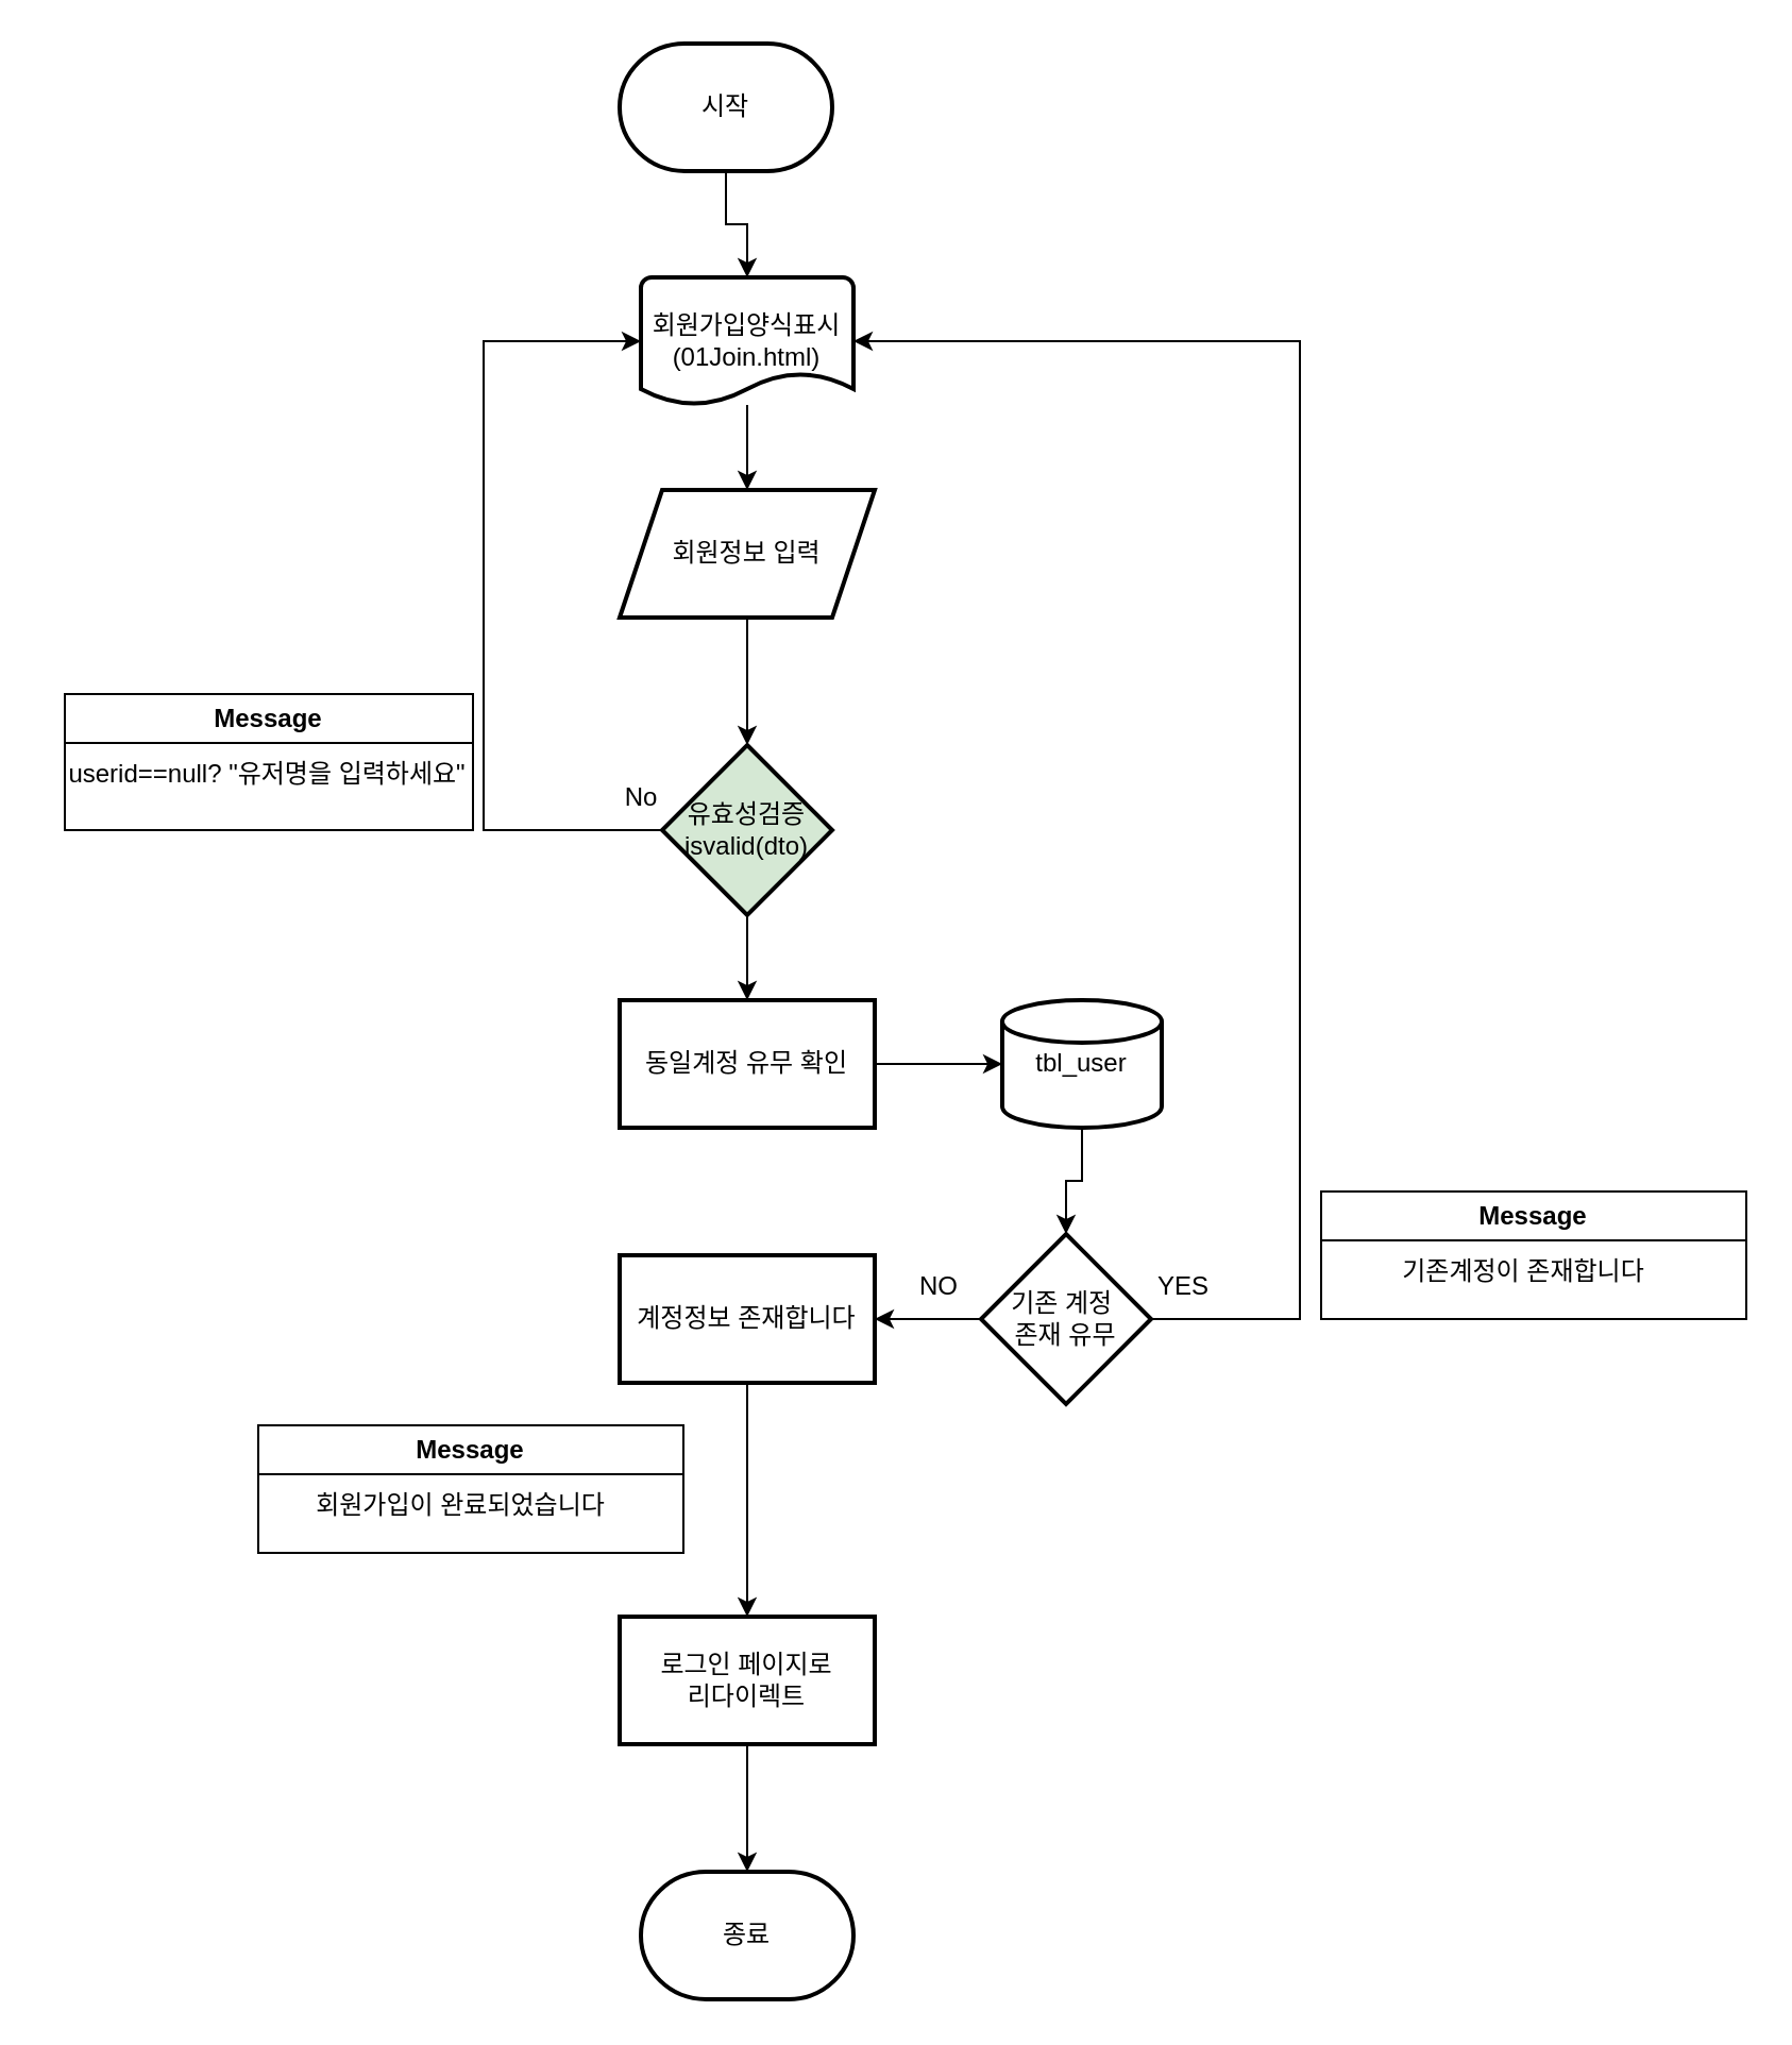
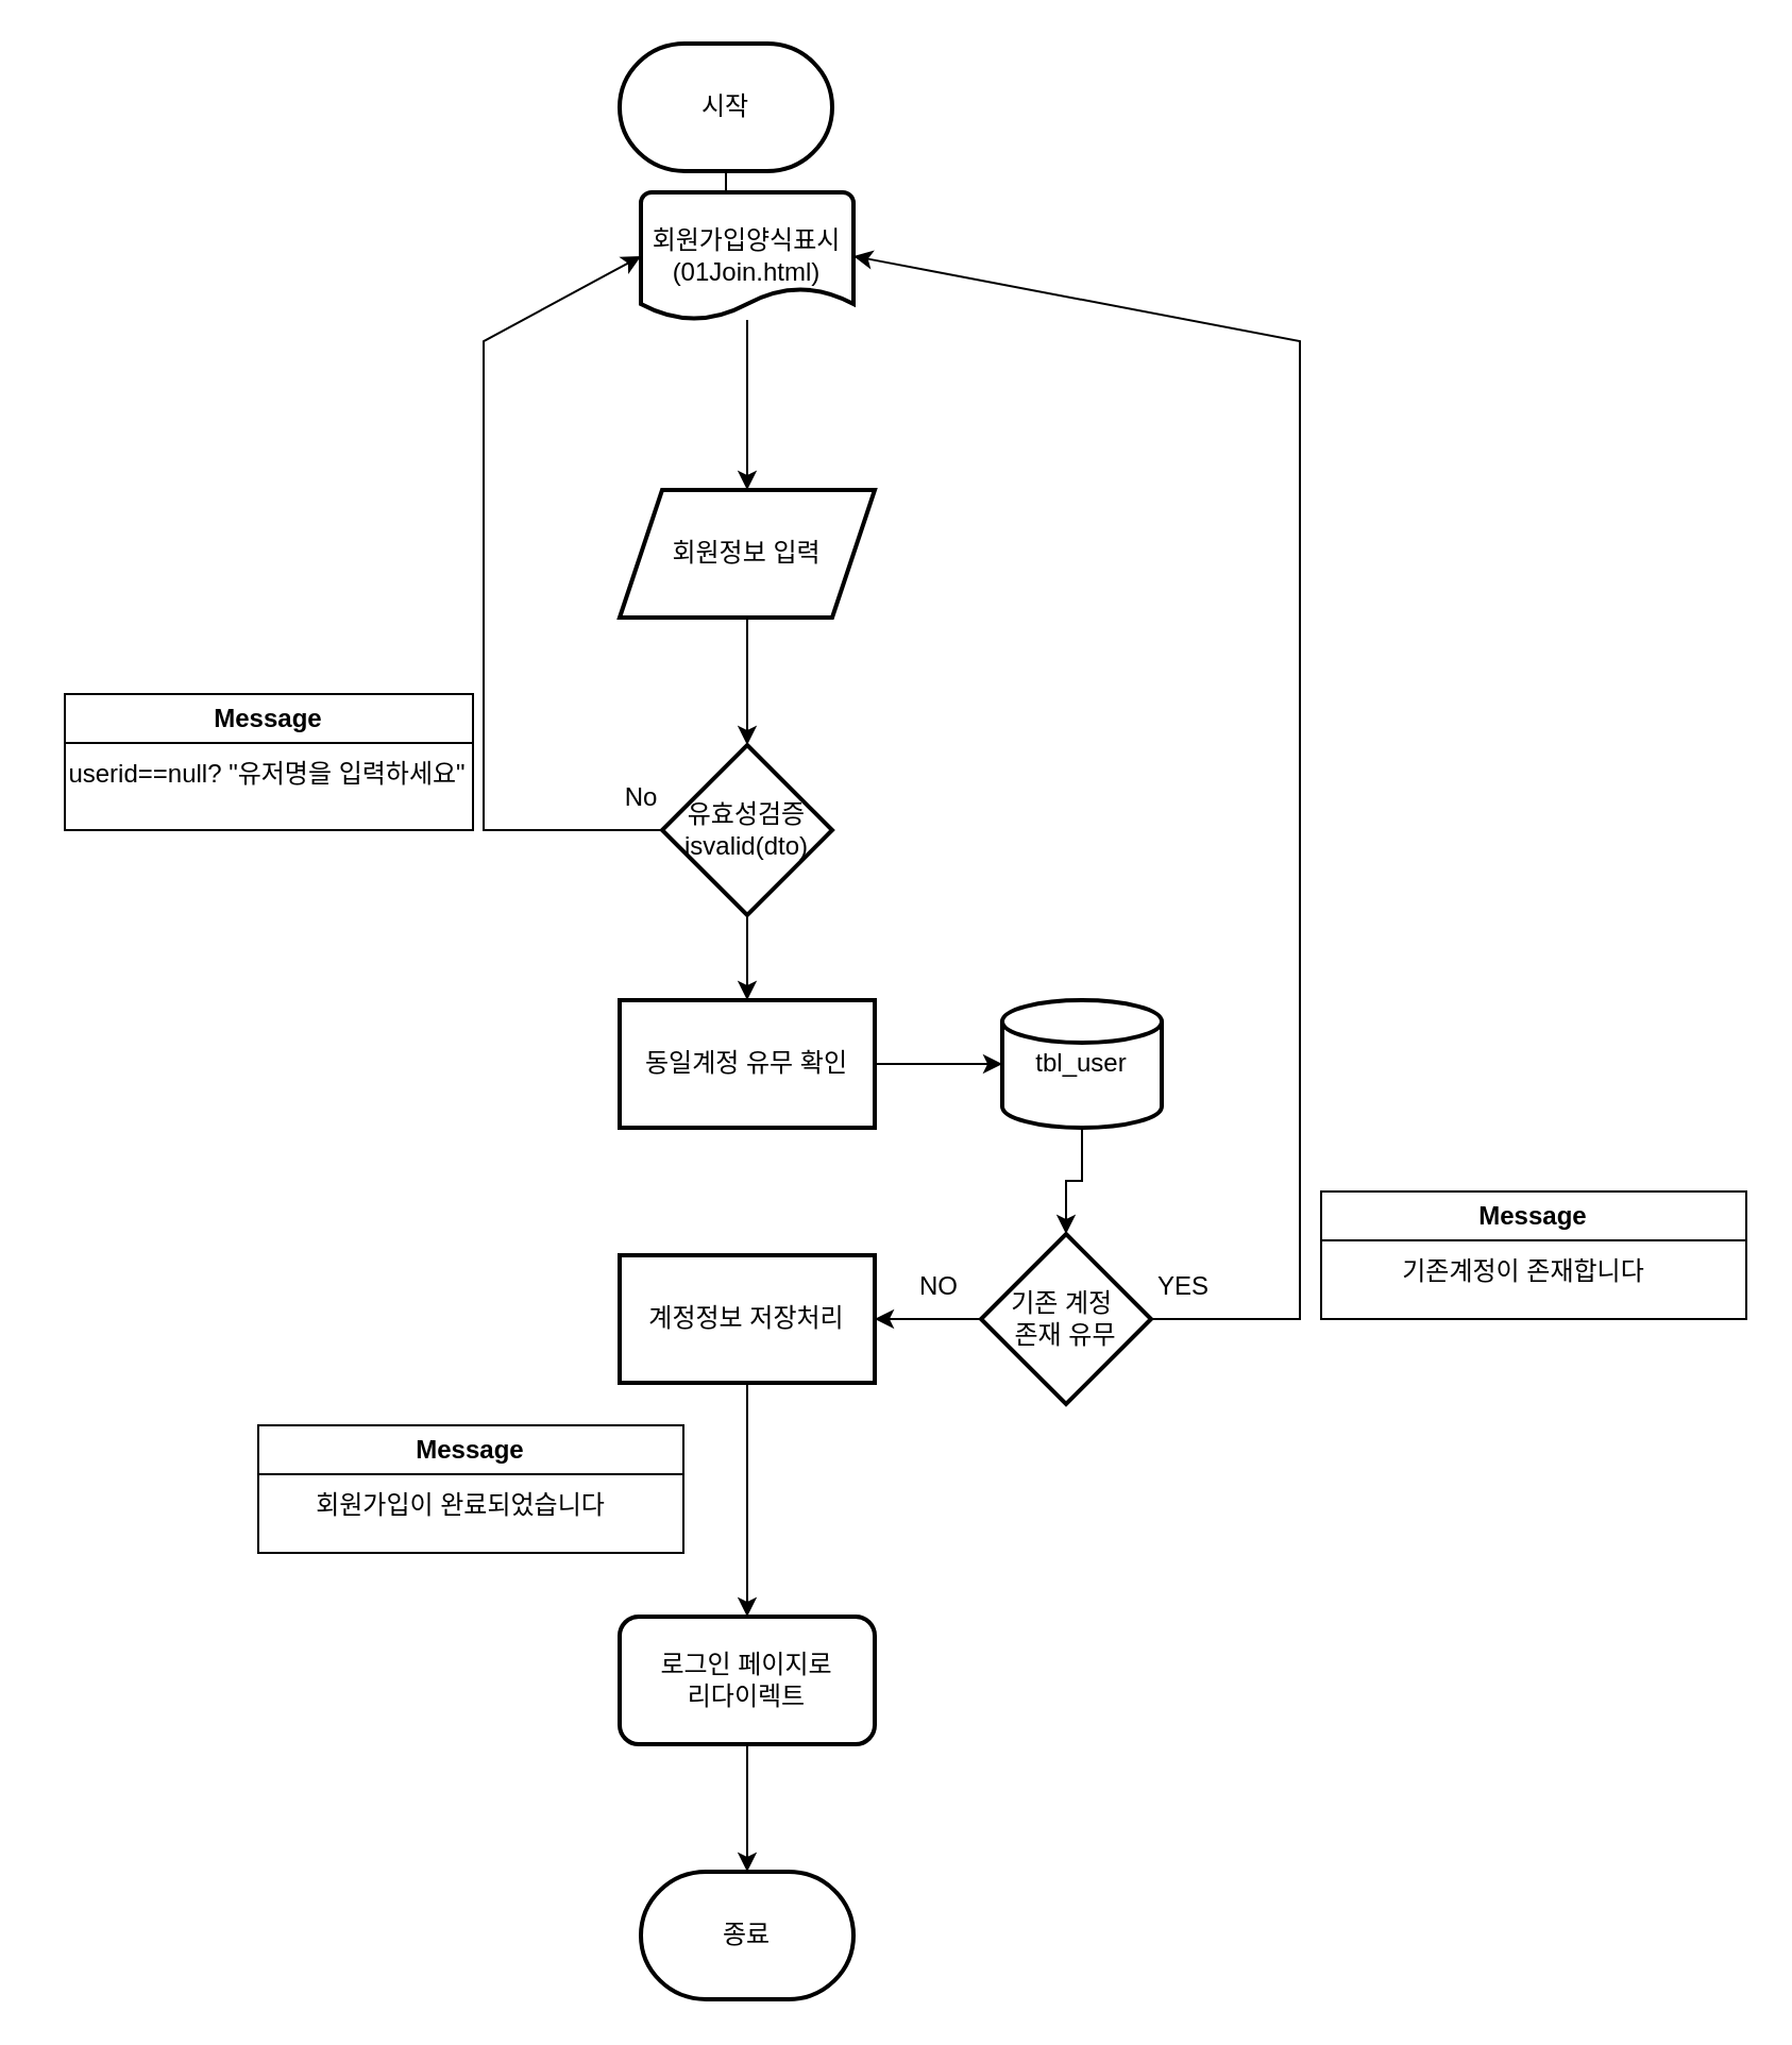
  <mxCell id="0" />
  <mxCell id="1" parent="0" />
  <mxCell id="2" value="" style="edgeStyle=orthogonalEdgeStyle;rounded=0;orthogonalLoop=1;jettySize=auto;html=1;" parent="1" source="3" target="5" edge="1"><mxGeometry relative="1" as="geometry" /></mxCell>
  <mxCell id="3" value="시작" style="strokeWidth=2;html=1;shape=mxgraph.flowchart.terminator;whiteSpace=wrap;" parent="1" vertex="1"><mxGeometry x="291" y="20" width="100" height="60" as="geometry" /></mxCell>
  <mxCell id="4" value="" style="edgeStyle=orthogonalEdgeStyle;rounded=0;orthogonalLoop=1;jettySize=auto;html=1;" parent="1" source="5" target="7" edge="1"><mxGeometry relative="1" as="geometry" /></mxCell>
- <mxCell id="5" value="&lt;div&gt;회원가입양식표시&lt;/div&gt;(01Join.html)" style="strokeWidth=2;html=1;shape=mxgraph.flowchart.document2;whiteSpace=wrap;size=0.25;" parent="1" vertex="1"><mxGeometry x="301" y="130" width="100" height="60" as="geometry" /></mxCell>
+ <mxCell id="5" value="&lt;div&gt;회원가입양식표시&lt;/div&gt;(01Join.html)" style="strokeWidth=2;html=1;shape=mxgraph.flowchart.document2;whiteSpace=wrap;size=0.25;" parent="1" vertex="1"><mxGeometry x="301" y="90" width="100" height="60" as="geometry" /></mxCell>
  <mxCell id="6" value="" style="edgeStyle=orthogonalEdgeStyle;rounded=0;orthogonalLoop=1;jettySize=auto;html=1;" parent="1" source="7" target="9" edge="1"><mxGeometry relative="1" as="geometry" /></mxCell>
  <mxCell id="7" value="회원정보 입력" style="shape=parallelogram;perimeter=parallelogramPerimeter;whiteSpace=wrap;html=1;fixedSize=1;strokeWidth=2;" parent="1" vertex="1"><mxGeometry x="291" y="230" width="120" height="60" as="geometry" /></mxCell>
  <mxCell id="8" value="" style="edgeStyle=orthogonalEdgeStyle;rounded=0;orthogonalLoop=1;jettySize=auto;html=1;" parent="1" source="9" target="15" edge="1"><mxGeometry relative="1" as="geometry" /></mxCell>
- <mxCell id="9" value="&lt;div&gt;유효성검증&lt;/div&gt;isvalid(dto)" style="rhombus;whiteSpace=wrap;html=1;strokeWidth=2;fillColor=#d5e8d4;" parent="1" vertex="1"><mxGeometry x="311" y="350" width="80" height="80" as="geometry" /></mxCell>
+ <mxCell id="9" value="&lt;div&gt;유효성검증&lt;/div&gt;isvalid(dto)" style="rhombus;whiteSpace=wrap;html=1;strokeWidth=2;" parent="1" vertex="1"><mxGeometry x="311" y="350" width="80" height="80" as="geometry" /></mxCell>
  <mxCell id="10" value="" style="endArrow=classic;html=1;rounded=0;exitX=0;exitY=0.5;exitDx=0;exitDy=0;entryX=0;entryY=0.5;entryDx=0;entryDy=0;entryPerimeter=0;" parent="1" source="9" target="5" edge="1"><mxGeometry width="50" height="50" relative="1" as="geometry"><mxPoint x="471" y="350" as="sourcePoint" /><mxPoint x="521" y="300" as="targetPoint" /><Array as="points"><mxPoint x="227" y="390" /><mxPoint x="227" y="160" /></Array></mxGeometry></mxCell>
  <mxCell id="11" value="No" style="text;html=1;align=center;verticalAlign=middle;resizable=0;points=[];autosize=1;strokeColor=none;fillColor=none;" parent="1" vertex="1"><mxGeometry x="281" y="360" width="40" height="30" as="geometry" /></mxCell>
  <mxCell id="12" value="Message" style="swimlane;whiteSpace=wrap;html=1;" parent="1" vertex="1"><mxGeometry x="30" y="326" width="192" height="64" as="geometry" /></mxCell>
  <mxCell id="13" value="userid==null? &quot;유저명을 입력하세요&quot;" style="text;html=1;align=center;verticalAlign=middle;resizable=0;points=[];autosize=1;strokeColor=none;fillColor=none;" parent="12" vertex="1"><mxGeometry x="-10" y="23" width="210" height="30" as="geometry" /></mxCell>
  <mxCell id="14" value="" style="edgeStyle=orthogonalEdgeStyle;rounded=0;orthogonalLoop=1;jettySize=auto;html=1;" parent="1" source="15" target="17" edge="1"><mxGeometry relative="1" as="geometry" /></mxCell>
  <mxCell id="15" value="동일계정 유무 확인" style="whiteSpace=wrap;html=1;strokeWidth=2;" parent="1" vertex="1"><mxGeometry x="291" y="470" width="120" height="60" as="geometry" /></mxCell>
  <mxCell id="16" value="" style="edgeStyle=orthogonalEdgeStyle;rounded=0;orthogonalLoop=1;jettySize=auto;html=1;" parent="1" source="17" target="19" edge="1"><mxGeometry relative="1" as="geometry" /></mxCell>
  <mxCell id="17" value="tbl_user" style="strokeWidth=2;html=1;shape=mxgraph.flowchart.database;whiteSpace=wrap;" parent="1" vertex="1"><mxGeometry x="471" y="470" width="75" height="60" as="geometry" /></mxCell>
  <mxCell id="18" value="" style="edgeStyle=orthogonalEdgeStyle;rounded=0;orthogonalLoop=1;jettySize=auto;html=1;" parent="1" source="19" target="25" edge="1"><mxGeometry relative="1" as="geometry" /></mxCell>
  <mxCell id="19" value="기존 계정&amp;nbsp;&lt;div&gt;존재 유무&lt;/div&gt;" style="rhombus;whiteSpace=wrap;html=1;strokeWidth=2;" parent="1" vertex="1"><mxGeometry x="461" y="580" width="80" height="80" as="geometry" /></mxCell>
  <mxCell id="20" value="" style="endArrow=classic;html=1;rounded=0;exitX=1;exitY=0.5;exitDx=0;exitDy=0;entryX=1;entryY=0.5;entryDx=0;entryDy=0;entryPerimeter=0;" parent="1" source="19" target="5" edge="1"><mxGeometry width="50" height="50" relative="1" as="geometry"><mxPoint x="471" y="460" as="sourcePoint" /><mxPoint x="521" y="410" as="targetPoint" /><Array as="points"><mxPoint x="611" y="620" /><mxPoint x="611" y="160" /></Array></mxGeometry></mxCell>
  <mxCell id="21" value="Message" style="swimlane;whiteSpace=wrap;html=1;" parent="1" vertex="1"><mxGeometry x="621" y="560" width="200" height="60" as="geometry" /></mxCell>
  <mxCell id="22" value="기존계정이 존재합니다" style="text;html=1;align=center;verticalAlign=middle;resizable=0;points=[];autosize=1;strokeColor=none;fillColor=none;" parent="21" vertex="1"><mxGeometry x="25" y="23" width="140" height="30" as="geometry" /></mxCell>
  <mxCell id="23" value="YES" style="text;html=1;align=center;verticalAlign=middle;resizable=0;points=[];autosize=1;strokeColor=none;fillColor=none;" parent="1" vertex="1"><mxGeometry x="531" y="590" width="50" height="30" as="geometry" /></mxCell>
  <mxCell id="24" value="" style="edgeStyle=orthogonalEdgeStyle;rounded=0;orthogonalLoop=1;jettySize=auto;html=1;" parent="1" source="25" target="28" edge="1"><mxGeometry relative="1" as="geometry" /></mxCell>
- <mxCell id="25" value="계정정보 존재합니다" style="whiteSpace=wrap;html=1;strokeWidth=2;" parent="1" vertex="1"><mxGeometry x="291" y="590" width="120" height="60" as="geometry" /></mxCell>
+ <mxCell id="25" value="계정정보 저장처리" style="whiteSpace=wrap;html=1;strokeWidth=2;" parent="1" vertex="1"><mxGeometry x="291" y="590" width="120" height="60" as="geometry" /></mxCell>
  <mxCell id="26" value="NO" style="text;html=1;align=center;verticalAlign=middle;resizable=0;points=[];autosize=1;strokeColor=none;fillColor=none;" parent="1" vertex="1"><mxGeometry x="421" y="590" width="40" height="30" as="geometry" /></mxCell>
  <mxCell id="27" value="" style="edgeStyle=orthogonalEdgeStyle;rounded=0;orthogonalLoop=1;jettySize=auto;html=1;" parent="1" source="28" target="31" edge="1"><mxGeometry relative="1" as="geometry" /></mxCell>
- <mxCell id="28" value="로그인 페이지로&lt;div&gt;리다이렉트&lt;/div&gt;" style="whiteSpace=wrap;html=1;strokeWidth=2;" parent="1" vertex="1"><mxGeometry x="291" y="760" width="120" height="60" as="geometry" /></mxCell>
+ <mxCell id="28" value="로그인 페이지로&lt;div&gt;리다이렉트&lt;/div&gt;" style="whiteSpace=wrap;html=1;strokeWidth=2;rounded=1;" parent="1" vertex="1"><mxGeometry x="291" y="760" width="120" height="60" as="geometry" /></mxCell>
  <mxCell id="29" value="Message" style="swimlane;whiteSpace=wrap;html=1;" parent="1" vertex="1"><mxGeometry x="121" y="670" width="200" height="60" as="geometry" /></mxCell>
  <mxCell id="30" value="회원가입이 완료되었습니다" style="text;html=1;align=center;verticalAlign=middle;resizable=0;points=[];autosize=1;strokeColor=none;fillColor=none;" parent="29" vertex="1"><mxGeometry x="15" y="23" width="160" height="30" as="geometry" /></mxCell>
  <mxCell id="31" value="종료" style="strokeWidth=2;html=1;shape=mxgraph.flowchart.terminator;whiteSpace=wrap;" parent="1" vertex="1"><mxGeometry x="301" y="880" width="100" height="60" as="geometry" /></mxCell>
